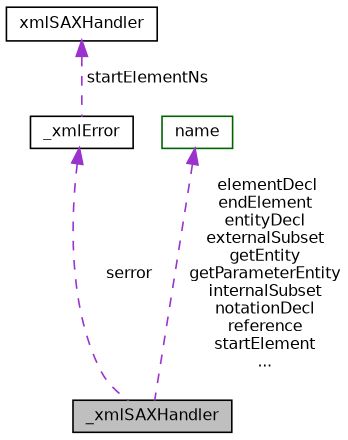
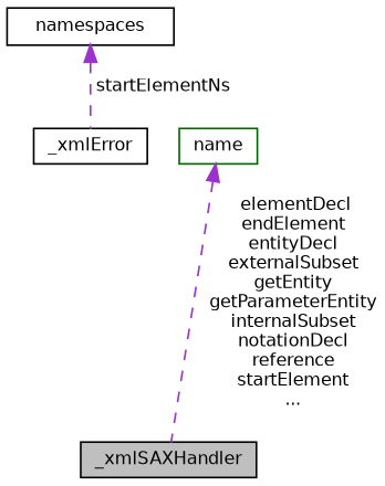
  digraph {
    node [color=black fillcolor=white fontname=Helvetica fontsize=10 shape=record style=filled]
    edge [color=darkorchid3 dir=back fontname=Helvetica fontsize=10 labelfontname=Helvetica labelfontsize=10 style=dashed]
    n1 [fillcolor=grey75 fontcolor=black height=0.2 label=_xmlSAXHandler width=0.4]
    n2 [height=0.2 label=_xmlError width=0.4]
-   n3 [height=0.2 label=xmlSAXHandler width=0.4]
+   n3 [height=0.2 label=namespaces width=0.4]
    n4 [color=darkgreen height=0.2 label=name width=0.4]
-   n2 -> n1 [label=" serror"]
    n3 -> n2 [label=" startElementNs"]
    n4 -> n1 [label=" elementDecl\nendElement\nentityDecl\nexternalSubset\ngetEntity\ngetParameterEntity\ninternalSubset\nnotationDecl\nreference\nstartElement\n..."]
  }
